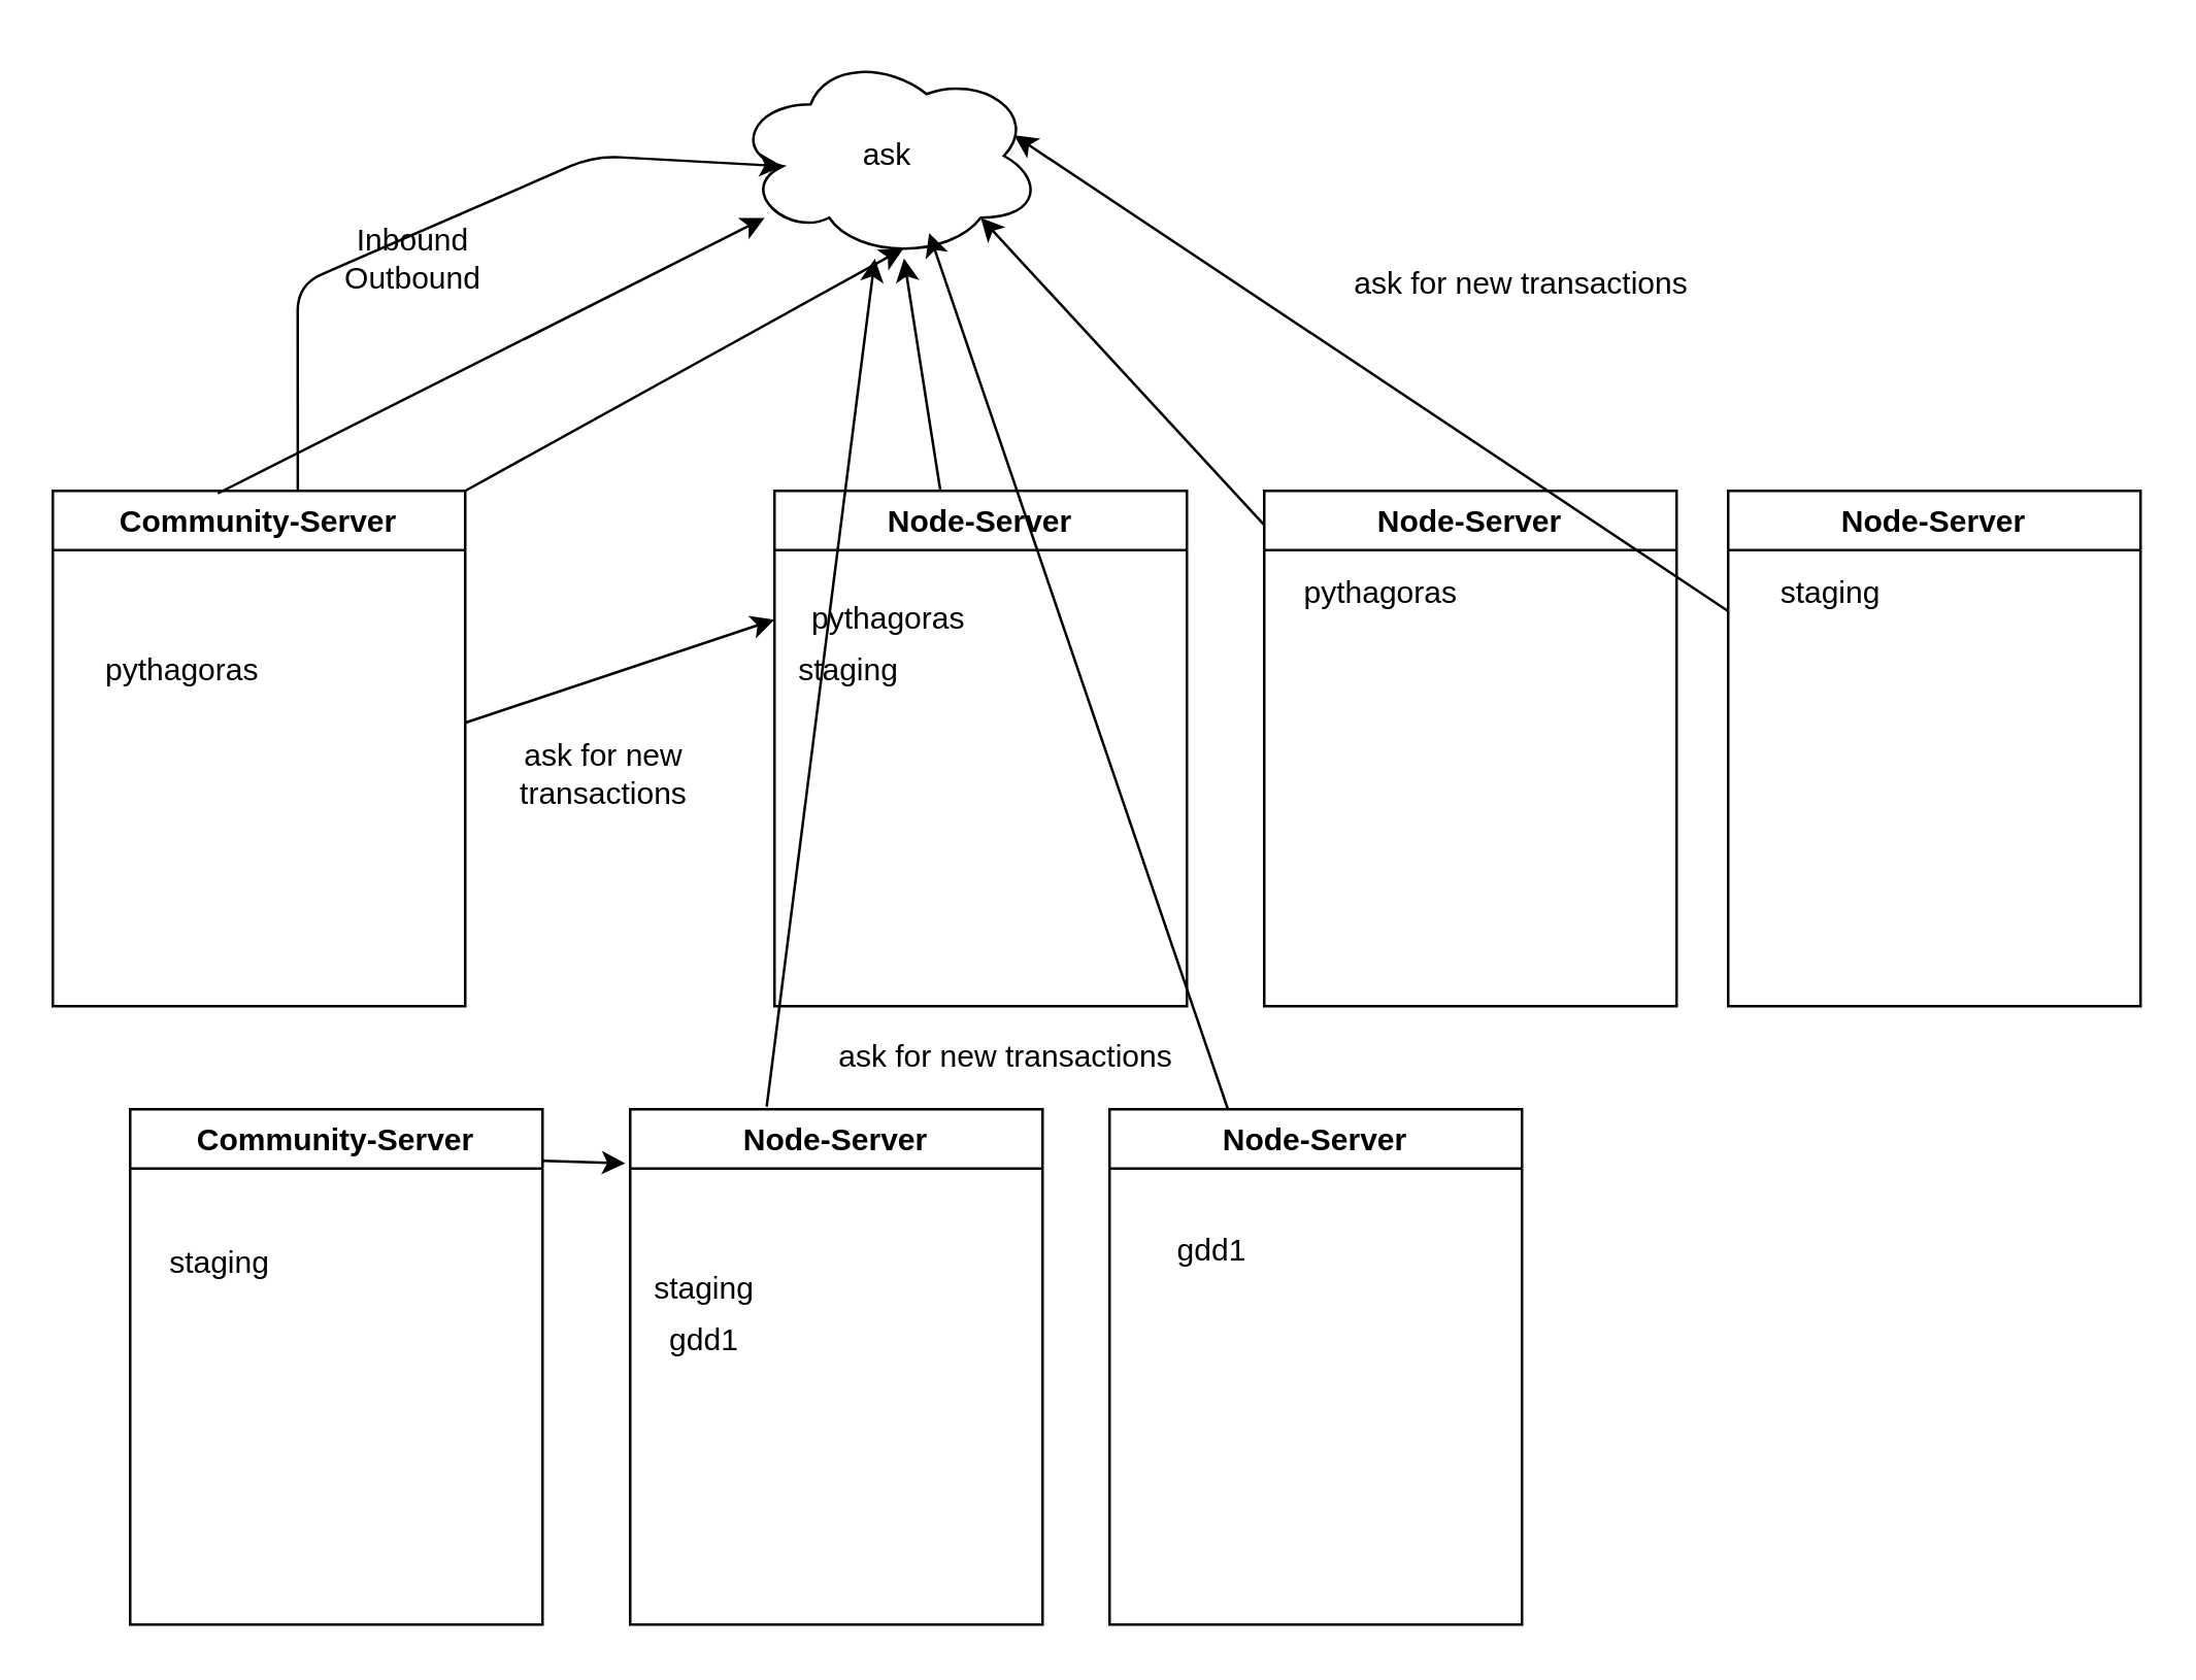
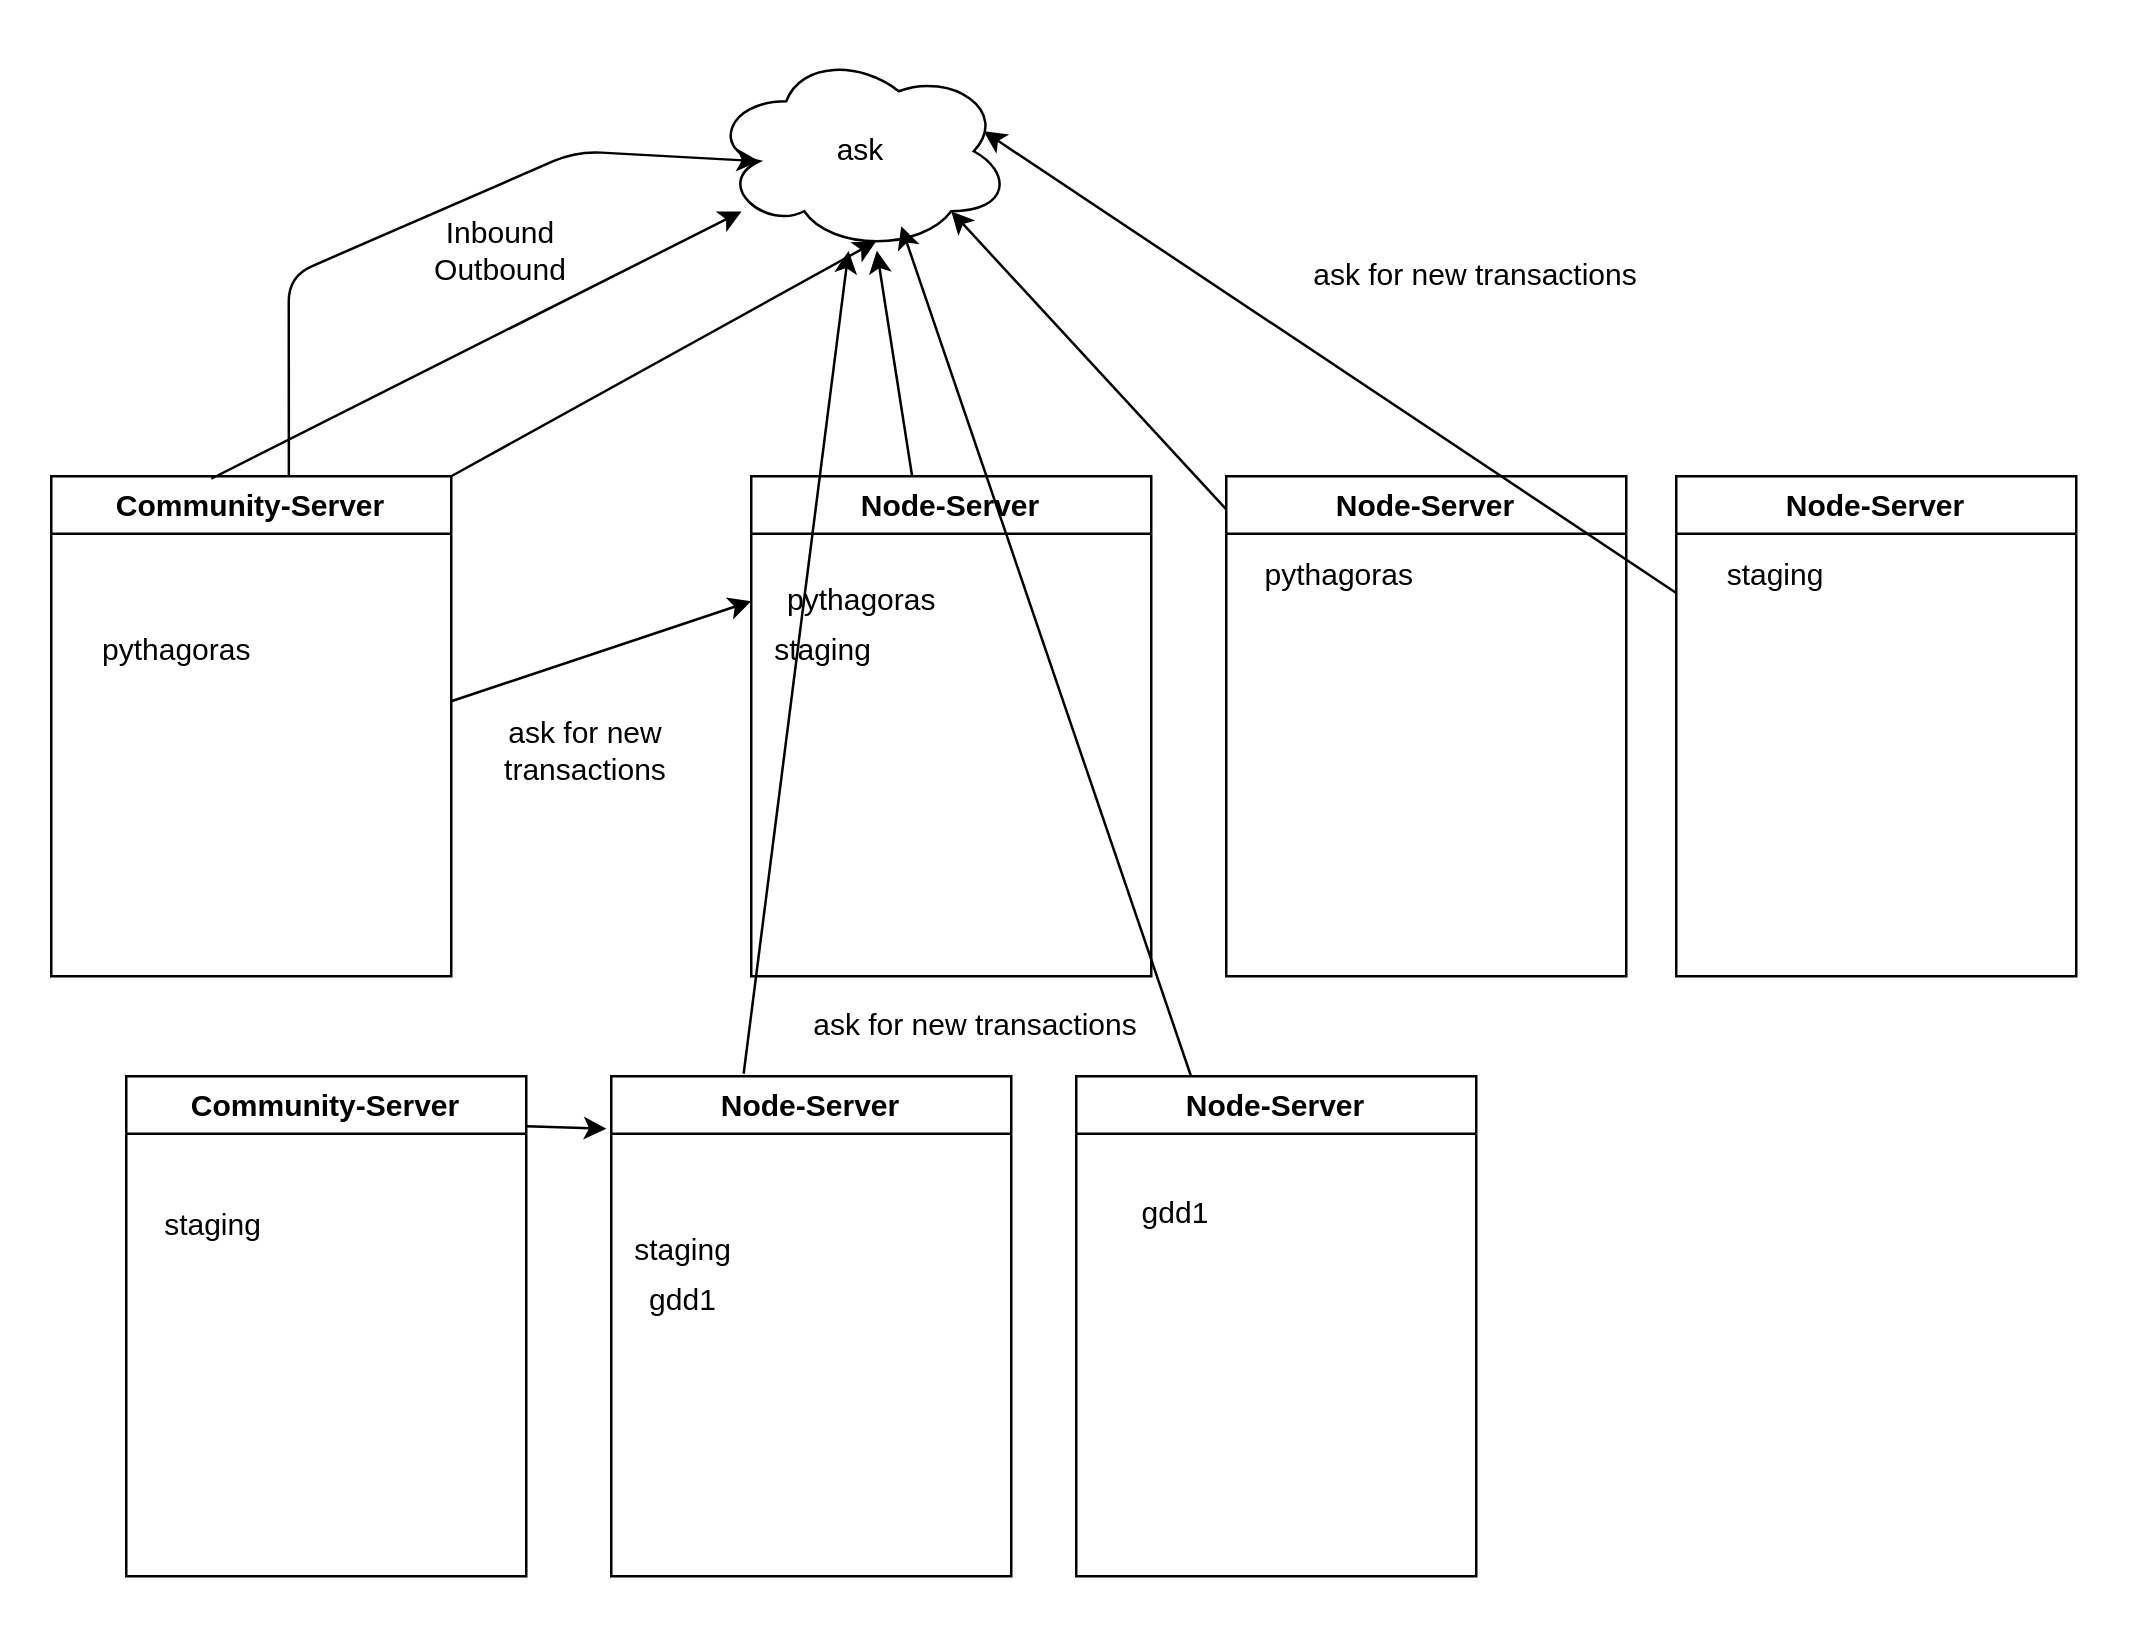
  <mxCell id="0" />
  <mxCell id="1" parent="0" />
  <mxCell id="2" value="Community-Server" style="swimlane;" vertex="1" parent="1"><mxGeometry x="20" y="190" width="160" height="200" as="geometry" /></mxCell>
  <mxCell id="3" value="ask" style="ellipse;shape=cloud;whiteSpace=wrap;html=1;" vertex="1" parent="1"><mxGeometry x="284" y="20" width="120" height="80" as="geometry" /></mxCell>
  <mxCell id="4" value="Node-Server" style="swimlane;" vertex="1" parent="1"><mxGeometry x="300" y="190" width="160" height="200" as="geometry" /></mxCell>
  <mxCell id="5" value="pythagoras" style="text;html=1;align=center;verticalAlign=middle;resizable=0;points=[];autosize=1;strokeColor=none;" vertex="1" parent="4"><mxGeometry x="9" y="40" width="70" height="20" as="geometry" /></mxCell>
  <mxCell id="6" value="staging" style="text;html=1;strokeColor=none;fillColor=none;align=center;verticalAlign=middle;whiteSpace=wrap;rounded=0;" vertex="1" parent="4"><mxGeometry x="9" y="60" width="40" height="20" as="geometry" /></mxCell>
  <mxCell id="7" value="Node-Server" style="swimlane;" vertex="1" parent="1"><mxGeometry x="430" y="430" width="160" height="200" as="geometry" /></mxCell>
  <mxCell id="8" value="gdd1" style="text;html=1;strokeColor=none;fillColor=none;align=center;verticalAlign=middle;whiteSpace=wrap;rounded=0;" vertex="1" parent="7"><mxGeometry x="20" y="45" width="40" height="20" as="geometry" /></mxCell>
  <mxCell id="9" value="Node-Server" style="swimlane;" vertex="1" parent="1"><mxGeometry x="670" y="190" width="160" height="200" as="geometry" /></mxCell>
  <mxCell id="10" value="staging" style="text;html=1;strokeColor=none;fillColor=none;align=center;verticalAlign=middle;whiteSpace=wrap;rounded=0;" vertex="1" parent="9"><mxGeometry x="20" y="30" width="40" height="20" as="geometry" /></mxCell>
  <mxCell id="11" value="Node-Server" style="swimlane;" vertex="1" parent="1"><mxGeometry x="490" y="190" width="160" height="200" as="geometry" /></mxCell>
  <mxCell id="12" value="pythagoras" style="text;html=1;align=center;verticalAlign=middle;resizable=0;points=[];autosize=1;strokeColor=none;" vertex="1" parent="11"><mxGeometry x="10" y="30" width="70" height="20" as="geometry" /></mxCell>
  <mxCell id="13" value="" style="endArrow=classic;html=1;" edge="1" parent="1" source="4" target="3"><mxGeometry width="50" height="50" relative="1" as="geometry"><mxPoint x="370" y="240" as="sourcePoint" /><mxPoint x="430" y="200" as="targetPoint" /></mxGeometry></mxCell>
  <mxCell id="14" value="" style="endArrow=classic;html=1;exitX=1;exitY=0;exitDx=0;exitDy=0;entryX=0.55;entryY=0.95;entryDx=0;entryDy=0;entryPerimeter=0;" edge="1" parent="1" source="2" target="3"><mxGeometry width="50" height="50" relative="1" as="geometry"><mxPoint x="380" y="280" as="sourcePoint" /><mxPoint x="430" y="230" as="targetPoint" /></mxGeometry></mxCell>
  <mxCell id="15" value="" style="endArrow=classic;html=1;entryX=0.8;entryY=0.8;entryDx=0;entryDy=0;entryPerimeter=0;" edge="1" parent="1" source="11" target="3"><mxGeometry width="50" height="50" relative="1" as="geometry"><mxPoint x="380" y="280" as="sourcePoint" /><mxPoint x="430" y="230" as="targetPoint" /></mxGeometry></mxCell>
  <mxCell id="16" value="" style="endArrow=classic;html=1;entryX=0.908;entryY=0.4;entryDx=0;entryDy=0;entryPerimeter=0;" edge="1" parent="1" source="9" target="3"><mxGeometry width="50" height="50" relative="1" as="geometry"><mxPoint x="380" y="280" as="sourcePoint" /><mxPoint x="430" y="230" as="targetPoint" /></mxGeometry></mxCell>
  <mxCell id="17" value="" style="endArrow=classic;html=1;" edge="1" parent="1" source="7"><mxGeometry width="50" height="50" relative="1" as="geometry"><mxPoint x="380" y="280" as="sourcePoint" /><mxPoint x="360" y="90" as="targetPoint" /></mxGeometry></mxCell>
  <mxCell id="18" value="ask for new transactions" style="text;html=1;strokeColor=none;fillColor=none;align=center;verticalAlign=middle;whiteSpace=wrap;rounded=0;" vertex="1" parent="1"><mxGeometry x="500" y="100" width="180" height="20" as="geometry" /></mxCell>
  <mxCell id="19" value="" style="endArrow=classic;html=1;entryX=0;entryY=0.25;entryDx=0;entryDy=0;" edge="1" parent="1" target="4"><mxGeometry width="50" height="50" relative="1" as="geometry"><mxPoint x="180" y="280" as="sourcePoint" /><mxPoint x="430" y="220" as="targetPoint" /></mxGeometry></mxCell>
  <mxCell id="20" value="ask for new transactions" style="text;html=1;strokeColor=none;fillColor=none;align=center;verticalAlign=middle;whiteSpace=wrap;rounded=0;" vertex="1" parent="1"><mxGeometry x="184" y="270" width="100" height="60" as="geometry" /></mxCell>
  <mxCell id="21" value="pythagoras" style="text;html=1;align=center;verticalAlign=middle;resizable=0;points=[];autosize=1;strokeColor=none;" vertex="1" parent="1"><mxGeometry x="35" y="250" width="70" height="20" as="geometry" /></mxCell>
  <mxCell id="22" value="Community-Server" style="swimlane;" vertex="1" parent="1"><mxGeometry x="50" y="430" width="160" height="200" as="geometry" /></mxCell>
  <mxCell id="23" value="staging" style="text;html=1;strokeColor=none;fillColor=none;align=center;verticalAlign=middle;whiteSpace=wrap;rounded=0;" vertex="1" parent="22"><mxGeometry x="15" y="50" width="40" height="20" as="geometry" /></mxCell>
  <mxCell id="24" value="Node-Server" style="swimlane;" vertex="1" parent="1"><mxGeometry x="244" y="430" width="160" height="200" as="geometry" /></mxCell>
  <mxCell id="25" value="staging" style="text;html=1;strokeColor=none;fillColor=none;align=center;verticalAlign=middle;whiteSpace=wrap;rounded=0;" vertex="1" parent="24"><mxGeometry x="9" y="60" width="40" height="20" as="geometry" /></mxCell>
  <mxCell id="26" value="gdd1" style="text;html=1;strokeColor=none;fillColor=none;align=center;verticalAlign=middle;whiteSpace=wrap;rounded=0;" vertex="1" parent="24"><mxGeometry x="9" y="80" width="40" height="20" as="geometry" /></mxCell>
  <mxCell id="27" value="" style="endArrow=classic;html=1;exitX=1;exitY=0.1;exitDx=0;exitDy=0;exitPerimeter=0;entryX=-0.012;entryY=0.105;entryDx=0;entryDy=0;entryPerimeter=0;" edge="1" parent="1" source="22" target="24"><mxGeometry width="50" height="50" relative="1" as="geometry"><mxPoint x="380" y="360" as="sourcePoint" /><mxPoint x="430" y="310" as="targetPoint" /></mxGeometry></mxCell>
  <mxCell id="28" value="" style="endArrow=classic;html=1;exitX=0.594;exitY=0;exitDx=0;exitDy=0;exitPerimeter=0;entryX=0.16;entryY=0.55;entryDx=0;entryDy=0;entryPerimeter=0;" edge="1" parent="1" source="2" target="3"><mxGeometry width="50" height="50" relative="1" as="geometry"><mxPoint x="380" y="360" as="sourcePoint" /><mxPoint x="430" y="310" as="targetPoint" /><Array as="points"><mxPoint x="115" y="110" /><mxPoint x="230" y="60" /></Array></mxGeometry></mxCell>
- <mxCell id="29" value="Inbound&lt;br&gt;Outbound" style="text;html=1;strokeColor=none;fillColor=none;align=center;verticalAlign=middle;whiteSpace=wrap;rounded=0;" vertex="1" parent="1"><mxGeometry x="140" y="90" width="40" height="20" as="geometry" /></mxCell>
+ <mxCell id="29" value="Inbound&lt;br&gt;Outbound" style="text;html=1;strokeColor=none;fillColor=none;align=center;verticalAlign=middle;whiteSpace=wrap;rounded=0;" vertex="1" parent="1"><mxGeometry x="180" y="90" width="40" height="20" as="geometry" /></mxCell>
  <mxCell id="30" value="" style="endArrow=classic;html=1;exitX=0.4;exitY=0.005;exitDx=0;exitDy=0;exitPerimeter=0;" edge="1" parent="1" source="2" target="3"><mxGeometry width="50" height="50" relative="1" as="geometry"><mxPoint x="380" y="350" as="sourcePoint" /><mxPoint x="430" y="300" as="targetPoint" /></mxGeometry></mxCell>
  <mxCell id="31" value="" style="endArrow=classic;html=1;exitX=0.331;exitY=-0.005;exitDx=0;exitDy=0;exitPerimeter=0;" edge="1" parent="1" source="24" target="3"><mxGeometry width="50" height="50" relative="1" as="geometry"><mxPoint x="380" y="350" as="sourcePoint" /><mxPoint x="430" y="300" as="targetPoint" /></mxGeometry></mxCell>
  <mxCell id="32" value="ask for new transactions" style="text;html=1;strokeColor=none;fillColor=none;align=center;verticalAlign=middle;whiteSpace=wrap;rounded=0;" vertex="1" parent="1"><mxGeometry x="300" y="400" width="180" height="20" as="geometry" /></mxCell>
